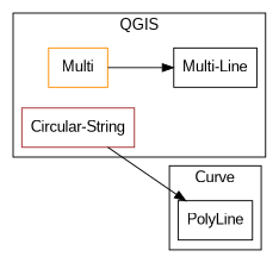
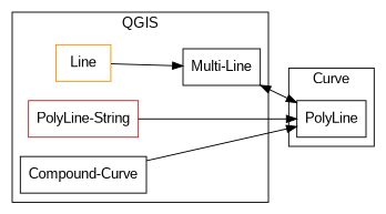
  digraph {
    rankdir=LR
    node [color=black fontname=Arial shape=record]
-   Line [color=darkorange label=Multi]
+   Line [color=darkorange]
    "Multi-Line"
-   "Circular-String" [color=brown]
+   "Circular-String" [color=brown label="PolyLine-String"]
+   "Compound-Curve"
    PolyLine
    subgraph cluster_1 {
      fontname=Arial
      label=QGIS
      Line
      "Multi-Line"
      "Circular-String"
+     "Compound-Curve"
    }
    subgraph cluster_2 {
      fontname=Arial
      label=Curve
      PolyLine
    }
    Line -> "Multi-Line"
+   "Multi-Line" -> PolyLine [dir=both]
    "Circular-String" -> PolyLine
+   "Compound-Curve" -> PolyLine
  }
